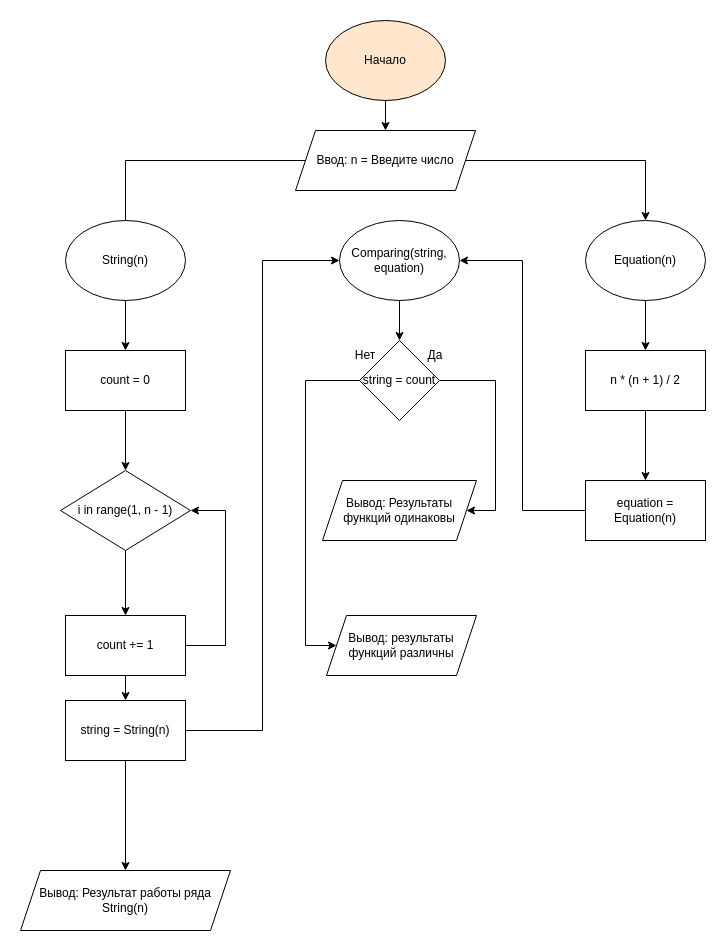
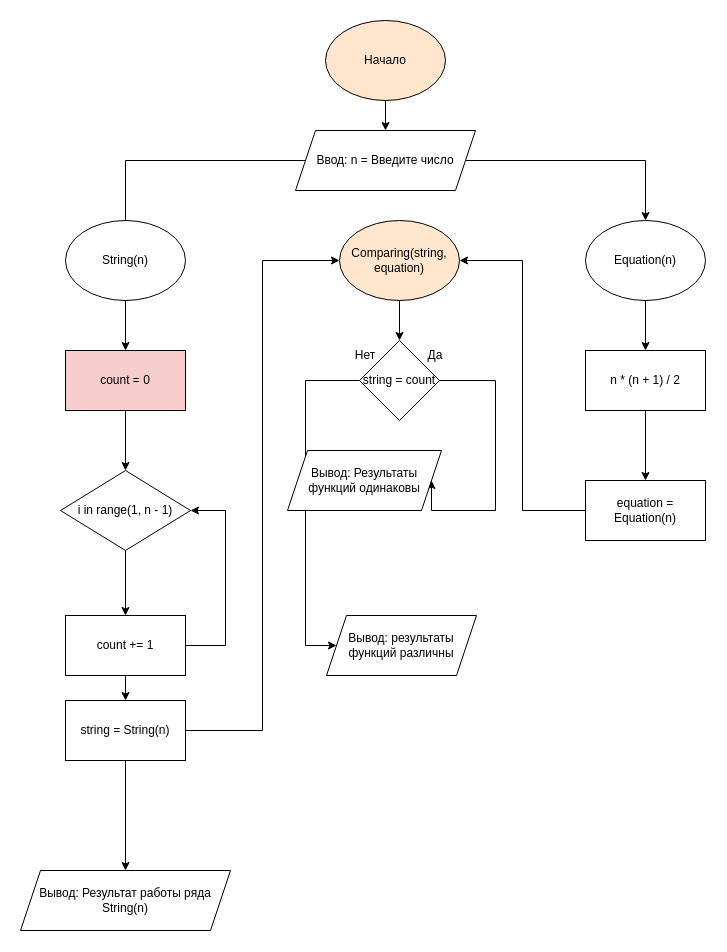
  <mxCell id="0" />
  <mxCell id="1" parent="0" />
  <mxCell id="2" style="edgeStyle=orthogonalEdgeStyle;rounded=0;orthogonalLoop=1;jettySize=auto;html=1;entryX=0.5;entryY=0;entryDx=0;entryDy=0;" edge="1" parent="1" source="3" target="6"><mxGeometry relative="1" as="geometry" /></mxCell>
  <mxCell id="3" value="Начало" style="ellipse;whiteSpace=wrap;html=1;fillColor=#ffe6cc;" vertex="1" parent="1"><mxGeometry x="325" y="20" width="120" height="80" as="geometry" /></mxCell>
  <mxCell id="4" style="edgeStyle=orthogonalEdgeStyle;rounded=0;orthogonalLoop=1;jettySize=auto;html=1;entryX=0.5;entryY=0;entryDx=0;entryDy=0;endArrow=none;" edge="1" parent="1" source="6" target="8"><mxGeometry relative="1" as="geometry" /></mxCell>
  <mxCell id="5" style="edgeStyle=orthogonalEdgeStyle;rounded=0;orthogonalLoop=1;jettySize=auto;html=1;" edge="1" parent="1" source="6" target="17"><mxGeometry relative="1" as="geometry" /></mxCell>
  <mxCell id="6" value="Ввод: n = Введите число" style="shape=parallelogram;perimeter=parallelogramPerimeter;whiteSpace=wrap;html=1;fixedSize=1;" vertex="1" parent="1"><mxGeometry x="295" y="130" width="180" height="60" as="geometry" /></mxCell>
  <mxCell id="7" style="edgeStyle=orthogonalEdgeStyle;rounded=0;orthogonalLoop=1;jettySize=auto;html=1;entryX=0.5;entryY=0;entryDx=0;entryDy=0;" edge="1" parent="1" source="8" target="10"><mxGeometry relative="1" as="geometry" /></mxCell>
  <mxCell id="8" value="String(n)" style="ellipse;whiteSpace=wrap;html=1;" vertex="1" parent="1"><mxGeometry x="65" y="220" width="120" height="80" as="geometry" /></mxCell>
  <mxCell id="9" style="edgeStyle=orthogonalEdgeStyle;rounded=0;orthogonalLoop=1;jettySize=auto;html=1;entryX=0.5;entryY=0;entryDx=0;entryDy=0;" edge="1" parent="1" source="10" target="12"><mxGeometry relative="1" as="geometry" /></mxCell>
- <mxCell id="10" value="count = 0" style="rounded=0;whiteSpace=wrap;html=1;" vertex="1" parent="1"><mxGeometry x="65" y="350" width="120" height="60" as="geometry" /></mxCell>
+ <mxCell id="10" value="count = 0" style="rounded=0;whiteSpace=wrap;html=1;fillColor=#f8cecc;" vertex="1" parent="1"><mxGeometry x="65" y="350" width="120" height="60" as="geometry" /></mxCell>
  <mxCell id="11" style="edgeStyle=orthogonalEdgeStyle;rounded=0;orthogonalLoop=1;jettySize=auto;html=1;entryX=0.5;entryY=0;entryDx=0;entryDy=0;" edge="1" parent="1" source="12" target="15"><mxGeometry relative="1" as="geometry" /></mxCell>
  <mxCell id="12" value="i in range(1, n - 1)" style="rhombus;whiteSpace=wrap;html=1;" vertex="1" parent="1"><mxGeometry x="60" y="470" width="130" height="80" as="geometry" /></mxCell>
  <mxCell id="13" style="edgeStyle=orthogonalEdgeStyle;rounded=0;orthogonalLoop=1;jettySize=auto;html=1;entryX=1;entryY=0.5;entryDx=0;entryDy=0;" edge="1" parent="1" source="15" target="12"><mxGeometry relative="1" as="geometry"><Array as="points"><mxPoint x="225" y="645" /><mxPoint x="225" y="510" /></Array></mxGeometry></mxCell>
  <mxCell id="14" style="edgeStyle=orthogonalEdgeStyle;rounded=0;orthogonalLoop=1;jettySize=auto;html=1;entryX=0.5;entryY=0;entryDx=0;entryDy=0;" edge="1" parent="1" source="15" target="23"><mxGeometry relative="1" as="geometry" /></mxCell>
  <mxCell id="15" value="count += 1" style="rounded=0;whiteSpace=wrap;html=1;" vertex="1" parent="1"><mxGeometry x="65" y="615" width="120" height="60" as="geometry" /></mxCell>
  <mxCell id="16" style="edgeStyle=orthogonalEdgeStyle;rounded=0;orthogonalLoop=1;jettySize=auto;html=1;entryX=0.5;entryY=0;entryDx=0;entryDy=0;" edge="1" parent="1" source="17" target="19"><mxGeometry relative="1" as="geometry" /></mxCell>
  <mxCell id="17" value="Equation(n)" style="ellipse;whiteSpace=wrap;html=1;" vertex="1" parent="1"><mxGeometry x="585" y="220" width="120" height="80" as="geometry" /></mxCell>
  <mxCell id="18" style="edgeStyle=orthogonalEdgeStyle;rounded=0;orthogonalLoop=1;jettySize=auto;html=1;entryX=0.5;entryY=0;entryDx=0;entryDy=0;" edge="1" parent="1" source="19" target="25"><mxGeometry relative="1" as="geometry" /></mxCell>
  <mxCell id="19" value="n * (n + 1) / 2" style="rounded=0;whiteSpace=wrap;html=1;" vertex="1" parent="1"><mxGeometry x="585" y="350" width="120" height="60" as="geometry" /></mxCell>
  <mxCell id="20" value="Вывод: Результат работы ряда String(n)" style="shape=parallelogram;perimeter=parallelogramPerimeter;whiteSpace=wrap;html=1;fixedSize=1;" vertex="1" parent="1"><mxGeometry x="20" y="870" width="210" height="60" as="geometry" /></mxCell>
  <mxCell id="21" style="edgeStyle=orthogonalEdgeStyle;rounded=0;orthogonalLoop=1;jettySize=auto;html=1;entryX=0.5;entryY=0;entryDx=0;entryDy=0;" edge="1" parent="1" source="23" target="20"><mxGeometry relative="1" as="geometry" /></mxCell>
  <mxCell id="22" style="edgeStyle=orthogonalEdgeStyle;rounded=0;orthogonalLoop=1;jettySize=auto;html=1;entryX=0;entryY=0.5;entryDx=0;entryDy=0;" edge="1" parent="1" source="23" target="27"><mxGeometry relative="1" as="geometry" /></mxCell>
  <mxCell id="23" value="string = String(n)" style="rounded=0;whiteSpace=wrap;html=1;" vertex="1" parent="1"><mxGeometry x="65" y="700" width="120" height="60" as="geometry" /></mxCell>
  <mxCell id="24" style="edgeStyle=orthogonalEdgeStyle;rounded=0;orthogonalLoop=1;jettySize=auto;html=1;entryX=1;entryY=0.5;entryDx=0;entryDy=0;" edge="1" parent="1" source="25" target="27"><mxGeometry relative="1" as="geometry" /></mxCell>
  <mxCell id="25" value="equation = Equation(n)" style="rounded=0;whiteSpace=wrap;html=1;" vertex="1" parent="1"><mxGeometry x="585" y="480" width="120" height="60" as="geometry" /></mxCell>
  <mxCell id="26" style="edgeStyle=orthogonalEdgeStyle;rounded=0;orthogonalLoop=1;jettySize=auto;html=1;" edge="1" parent="1" source="27" target="30"><mxGeometry relative="1" as="geometry" /></mxCell>
- <mxCell id="27" value="Comparing(string, equation)" style="ellipse;whiteSpace=wrap;html=1;" vertex="1" parent="1"><mxGeometry x="339" y="220" width="120" height="80" as="geometry" /></mxCell>
+ <mxCell id="27" value="Comparing(string, equation)" style="ellipse;whiteSpace=wrap;html=1;fillColor=#ffe6cc;" vertex="1" parent="1"><mxGeometry x="339" y="220" width="120" height="80" as="geometry" /></mxCell>
  <mxCell id="28" style="edgeStyle=orthogonalEdgeStyle;rounded=0;orthogonalLoop=1;jettySize=auto;html=1;entryX=1;entryY=0.5;entryDx=0;entryDy=0;" edge="1" parent="1" source="30" target="33"><mxGeometry relative="1" as="geometry"><Array as="points"><mxPoint x="495" y="380" /><mxPoint x="495" y="510" /></Array></mxGeometry></mxCell>
  <mxCell id="29" style="edgeStyle=orthogonalEdgeStyle;rounded=0;orthogonalLoop=1;jettySize=auto;html=1;entryX=0;entryY=0.5;entryDx=0;entryDy=0;" edge="1" parent="1" source="30" target="34"><mxGeometry relative="1" as="geometry"><Array as="points"><mxPoint x="305" y="380" /><mxPoint x="305" y="645" /></Array></mxGeometry></mxCell>
  <mxCell id="30" value="string = count" style="rhombus;whiteSpace=wrap;html=1;" vertex="1" parent="1"><mxGeometry x="359" y="340" width="80" height="80" as="geometry" /></mxCell>
  <mxCell id="31" value="Да" style="text;html=1;strokeColor=none;fillColor=none;align=center;verticalAlign=middle;whiteSpace=wrap;rounded=0;" vertex="1" parent="1"><mxGeometry x="405" y="340" width="60" height="30" as="geometry" /></mxCell>
  <mxCell id="32" value="Нет" style="text;html=1;strokeColor=none;fillColor=none;align=center;verticalAlign=middle;whiteSpace=wrap;rounded=0;" vertex="1" parent="1"><mxGeometry x="335" y="340" width="60" height="30" as="geometry" /></mxCell>
- <mxCell id="33" value="Вывод: Результаты функций одинаковы" style="shape=parallelogram;perimeter=parallelogramPerimeter;whiteSpace=wrap;html=1;fixedSize=1;" vertex="1" parent="1"><mxGeometry x="322" y="480" width="154" height="60" as="geometry" /></mxCell>
+ <mxCell id="33" value="Вывод: Результаты функций одинаковы" style="shape=parallelogram;perimeter=parallelogramPerimeter;whiteSpace=wrap;html=1;fixedSize=1;" vertex="1" parent="1"><mxGeometry x="287" y="450" width="154" height="60" as="geometry" /></mxCell>
  <mxCell id="34" value="Вывод: результаты функций различны" style="shape=parallelogram;perimeter=parallelogramPerimeter;whiteSpace=wrap;html=1;fixedSize=1;" vertex="1" parent="1"><mxGeometry x="326" y="615" width="150" height="60" as="geometry" /></mxCell>
